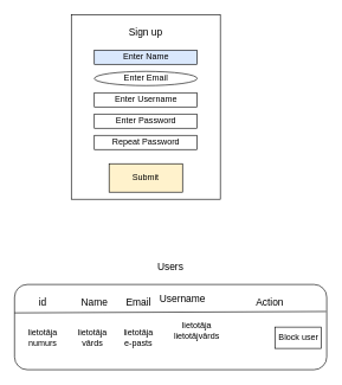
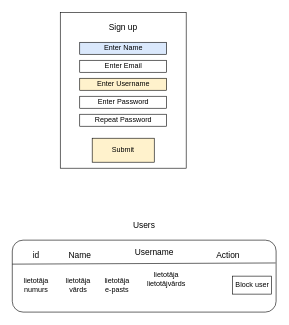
  <mxCell id="0" />
  <mxCell id="1" parent="0" />
  <mxCell id="2" value="" style="rounded=0;whiteSpace=wrap;html=1;" vertex="1" parent="1"><mxGeometry x="100" y="20" width="210" height="260" as="geometry" /></mxCell>
  <mxCell id="3" value="Enter Name" style="rounded=0;whiteSpace=wrap;html=1;fillColor=#dae8fc;" vertex="1" parent="1"><mxGeometry x="132.5" y="70" width="145" height="20" as="geometry" /></mxCell>
  <mxCell id="4" value="&lt;font style=&quot;font-size: 14px;&quot;&gt;Sign up&lt;/font&gt;" style="text;html=1;strokeColor=none;fillColor=none;align=center;verticalAlign=middle;whiteSpace=wrap;rounded=0;" vertex="1" parent="1"><mxGeometry x="175" y="30" width="60" height="30" as="geometry" /></mxCell>
- <mxCell id="5" value="Enter Email" style="ellipse;whiteSpace=wrap;html=1;" vertex="1" parent="1"><mxGeometry x="132.5" y="100" width="145" height="20" as="geometry" /></mxCell>
- <mxCell id="6" value="Enter Username" style="rounded=0;whiteSpace=wrap;html=1;" vertex="1" parent="1"><mxGeometry x="132.5" y="130" width="145" height="20" as="geometry" /></mxCell>
+ <mxCell id="5" value="Enter Email" style="rounded=0;whiteSpace=wrap;html=1;" vertex="1" parent="1"><mxGeometry x="132.5" y="100" width="145" height="20" as="geometry" /></mxCell>
+ <mxCell id="6" value="Enter Username" style="rounded=0;whiteSpace=wrap;html=1;fillColor=#fff2cc;" vertex="1" parent="1"><mxGeometry x="132.5" y="130" width="145" height="20" as="geometry" /></mxCell>
  <mxCell id="7" value="Enter Password" style="rounded=0;whiteSpace=wrap;html=1;" vertex="1" parent="1"><mxGeometry x="132.5" y="160" width="145" height="20" as="geometry" /></mxCell>
  <mxCell id="8" value="Repeat Password" style="rounded=0;whiteSpace=wrap;html=1;" vertex="1" parent="1"><mxGeometry x="132.5" y="190" width="145" height="20" as="geometry" /></mxCell>
  <mxCell id="9" value="Submit" style="rounded=0;whiteSpace=wrap;html=1;fillColor=#fff2cc;" vertex="1" parent="1"><mxGeometry x="153.25" y="230" width="103.5" height="40" as="geometry" /></mxCell>
  <mxCell id="10" value="&lt;font style=&quot;font-size: 14px;&quot;&gt;Users&lt;/font&gt;" style="text;html=1;strokeColor=none;fillColor=none;align=center;verticalAlign=middle;whiteSpace=wrap;rounded=0;" vertex="1" parent="1"><mxGeometry x="210" y="360" width="60" height="30" as="geometry" /></mxCell>
  <mxCell id="11" value="" style="rounded=1;whiteSpace=wrap;html=1;" vertex="1" parent="1"><mxGeometry x="20" y="400" width="440" height="120" as="geometry" /></mxCell>
  <mxCell id="12" value="" style="endArrow=none;html=1;rounded=0;entryX=0.998;entryY=0.317;entryDx=0;entryDy=0;entryPerimeter=0;" edge="1" parent="1" target="11"><mxGeometry width="50" height="50" relative="1" as="geometry"><mxPoint x="20" y="440" as="sourcePoint" /><mxPoint x="240" y="480" as="targetPoint" /></mxGeometry></mxCell>
  <mxCell id="13" value="&lt;font style=&quot;font-size: 14px;&quot;&gt;id&lt;/font&gt;" style="text;html=1;strokeColor=none;fillColor=none;align=center;verticalAlign=middle;whiteSpace=wrap;rounded=0;" vertex="1" parent="1"><mxGeometry x="40" y="415" width="40" height="20" as="geometry" /></mxCell>
  <mxCell id="14" value="&lt;font style=&quot;font-size: 14px;&quot;&gt;Name&lt;/font&gt;" style="text;html=1;strokeColor=none;fillColor=none;align=center;verticalAlign=middle;whiteSpace=wrap;rounded=0;" vertex="1" parent="1"><mxGeometry x="113.25" y="415" width="40" height="20" as="geometry" /></mxCell>
- <mxCell id="15" value="&lt;font style=&quot;font-size: 14px;&quot;&gt;Email&lt;/font&gt;" style="text;html=1;strokeColor=none;fillColor=none;align=center;verticalAlign=middle;whiteSpace=wrap;rounded=0;" vertex="1" parent="1"><mxGeometry x="175" y="415" width="40" height="20" as="geometry" /></mxCell>
  <mxCell id="16" value="&lt;font style=&quot;font-size: 14px;&quot;&gt;Username&lt;/font&gt;" style="text;html=1;strokeColor=none;fillColor=none;align=center;verticalAlign=middle;whiteSpace=wrap;rounded=0;" vertex="1" parent="1"><mxGeometry x="236.75" y="410" width="40" height="20" as="geometry" /></mxCell>
  <mxCell id="17" value="&lt;font style=&quot;font-size: 14px;&quot;&gt;Action&lt;/font&gt;" style="text;html=1;strokeColor=none;fillColor=none;align=center;verticalAlign=middle;whiteSpace=wrap;rounded=0;" vertex="1" parent="1"><mxGeometry x="360" y="415" width="40" height="20" as="geometry" /></mxCell>
  <mxCell id="18" value="lietotāja numurs" style="text;html=1;strokeColor=none;fillColor=none;align=center;verticalAlign=middle;whiteSpace=wrap;rounded=0;" vertex="1" parent="1"><mxGeometry x="30" y="460" width="60" height="30" as="geometry" /></mxCell>
  <mxCell id="19" value="lietotāja vārds" style="text;html=1;strokeColor=none;fillColor=none;align=center;verticalAlign=middle;whiteSpace=wrap;rounded=0;" vertex="1" parent="1"><mxGeometry x="100" y="460" width="60" height="30" as="geometry" /></mxCell>
  <mxCell id="20" value="lietotāja &lt;br&gt;e-pasts" style="text;html=1;strokeColor=none;fillColor=none;align=center;verticalAlign=middle;whiteSpace=wrap;rounded=0;" vertex="1" parent="1"><mxGeometry x="165" y="460" width="60" height="30" as="geometry" /></mxCell>
  <mxCell id="21" value="lietotāja &lt;br&gt;lietotājvārds" style="text;html=1;strokeColor=none;fillColor=none;align=center;verticalAlign=middle;whiteSpace=wrap;rounded=0;" vertex="1" parent="1"><mxGeometry x="246.75" y="450" width="60" height="30" as="geometry" /></mxCell>
  <mxCell id="22" value="Block user" style="rounded=0;whiteSpace=wrap;html=1;" vertex="1" parent="1"><mxGeometry x="387.5" y="460" width="65" height="30" as="geometry" /></mxCell>
